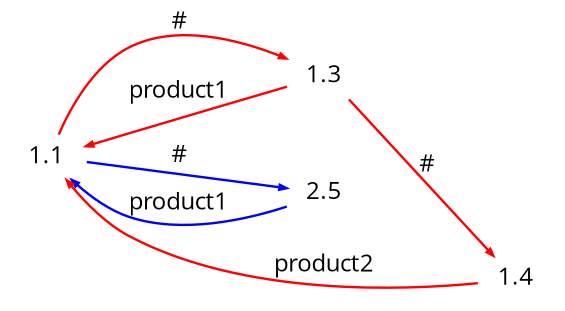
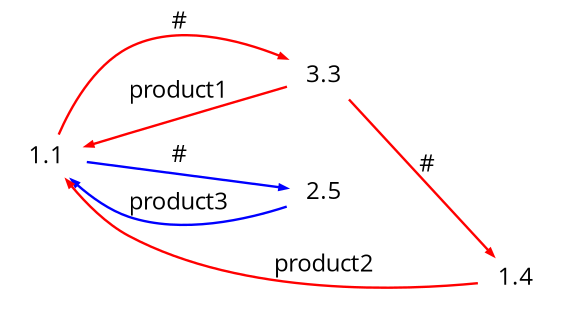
  digraph {
    fontname="Open Sans"
    rankdir=LR
    node [color=gray40 fontname="Open Sans" fontsize=10 shape=plaintext]
    edge [arrowsize=0.3 color=red fontname="Open Sans" fontsize=10]
    1.1 [height=.2 width=.3]
-   1.3 [color=brown height=.2 width=.3]
+   1.3 [color=brown height=.2 width=.3 label=3.3]
    n3 [color=darkgreen height=.2 label=2.5 width=.3]
    1.4 [height=.2 width=.3]
    1.1 -> 1.3 [label="#"]
    1.1 -> n3 [color=blue label="#"]
    1.3 -> 1.1 [label=product1]
    1.3 -> 1.4 [label="#"]
-   n3 -> 1.1 [color=blue label=product1]
+   n3 -> 1.1 [color=blue label=product3]
    1.4 -> 1.1 [label=product2]
  }
